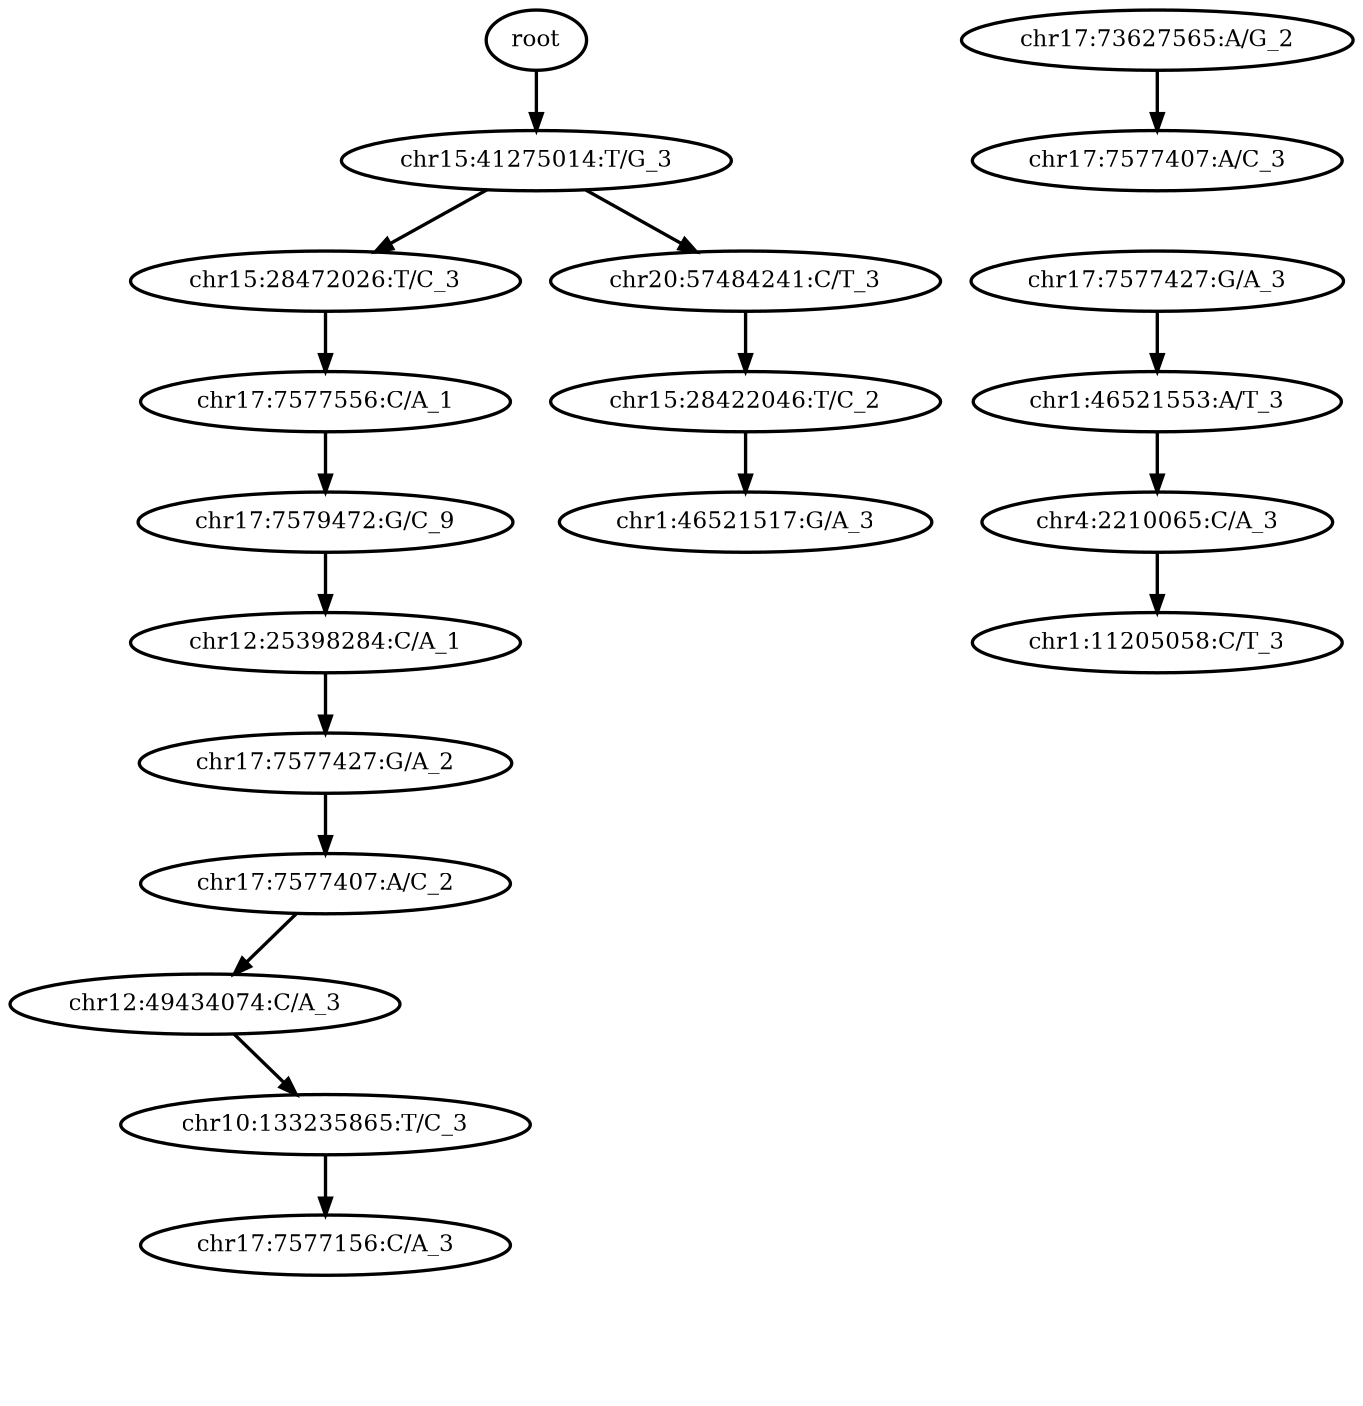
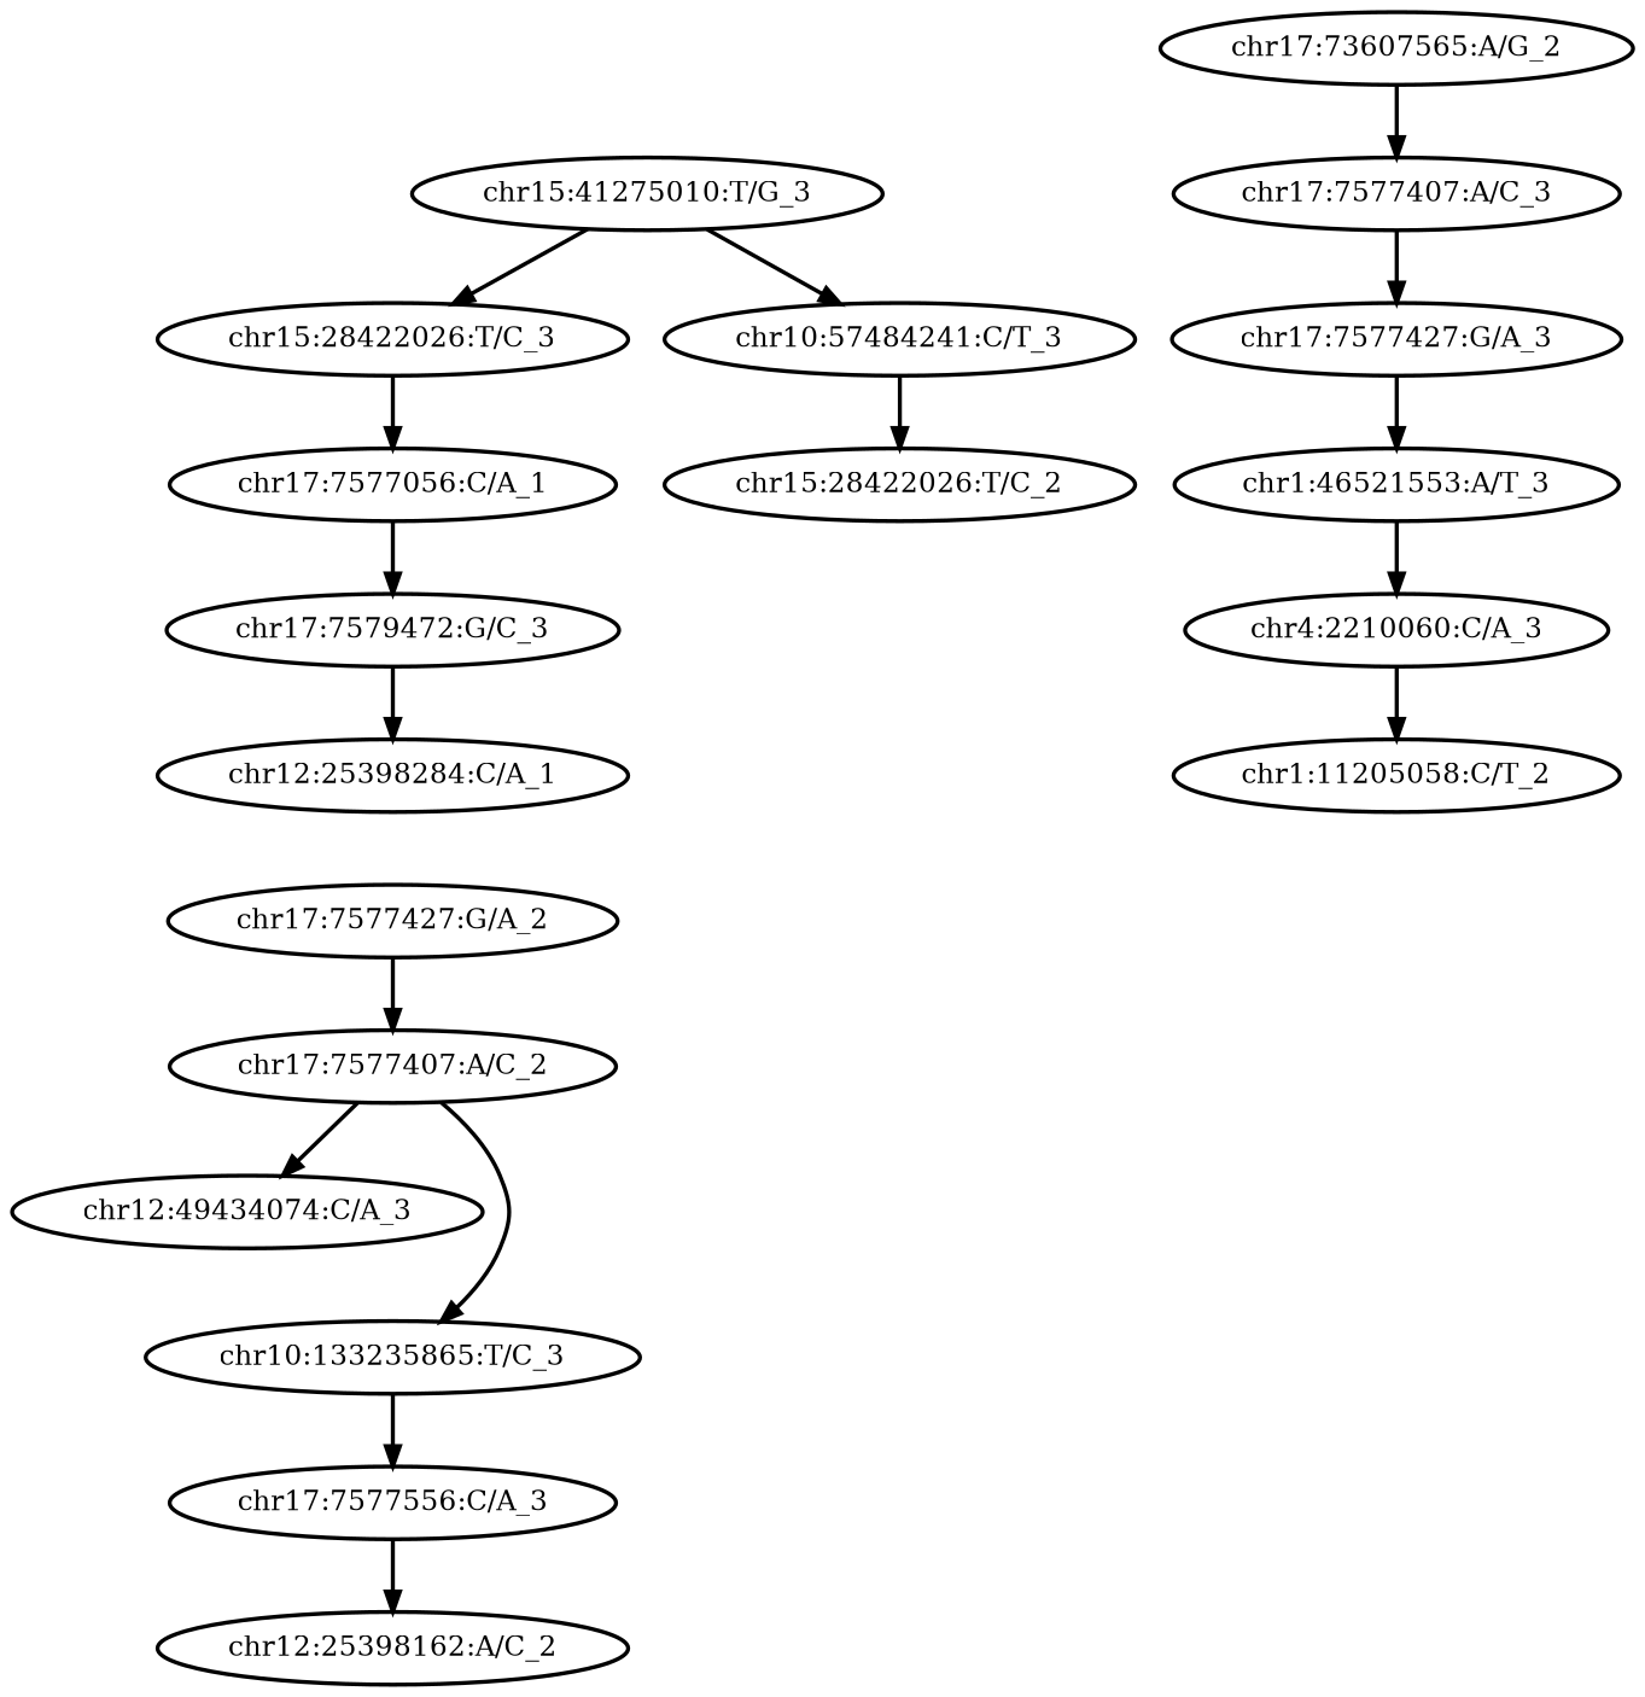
  digraph {
    rankdir=TB
    node [style=bold]
    edge [style=bold]
-   n1 [label=root]
-   n2 [label="chr15:41275014:T/G_3"]
-   n3 [label="chr15:28472026:T/C_3"]
-   n4 [label="chr20:57484241:C/T_3"]
-   n5 [label="chr17:7577556:C/A_1"]
-   n6 [label="chr15:28422046:T/C_2"]
-   n7 [label="chr17:7579472:G/C_9"]
+   n2 [label="chr15:41275010:T/G_3"]
+   n3 [label="chr15:28422026:T/C_3"]
+   n4 [label="chr10:57484241:C/T_3"]
+   n5 [label="chr17:7577056:C/A_1"]
+   n6 [label="chr15:28422026:T/C_2"]
+   n7 [label="chr17:7579472:G/C_3"]
    n8 [label="chr12:25398284:C/A_1"]
    n9 [label="chr17:7577427:G/A_2"]
    n10 [label="chr17:7577407:A/C_2"]
    n11 [label="chr12:49434074:C/A_3"]
    n12 [label="chr10:133235865:T/C_3"]
-   n13 [label="chr17:7577156:C/A_3"]
-   n14 [label="chr1:46521517:G/A_3"]
-   n15 [label="chr17:73627565:A/G_2"]
+   n13 [label="chr17:7577556:C/A_3"]
+   n15 [label="chr17:73607565:A/G_2"]
    n16 [label="chr17:7577407:A/C_3"]
    n17 [label="chr17:7577427:G/A_3"]
    n18 [label="chr1:46521553:A/T_3"]
-   n19 [label="chr4:2210065:C/A_3"]
-   n20 [label="chr1:11205058:C/T_3"]
-   n1 -> n2
+   n19 [label="chr4:2210060:C/A_3"]
+   n20 [label="chr1:11205058:C/T_2"]
+   n21 [label="chr12:25398162:A/C_2"]
    n2 -> n3
    n2 -> n4
    n3 -> n5
    n4 -> n6
    n5 -> n7
-   n6 -> n14
    n7 -> n8
-   n8 -> n9
    n9 -> n10
    n10 -> n11
-   n11 -> n12
+   n10 -> n12
    n12 -> n13
+   n13 -> n21
    n15 -> n16
+   n16 -> n17
    n17 -> n18
    n18 -> n19
    n19 -> n20
  }
